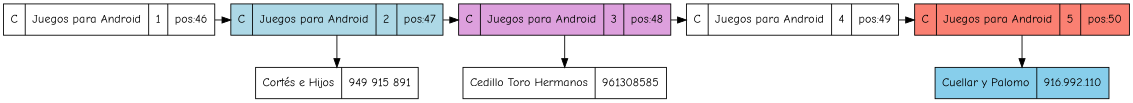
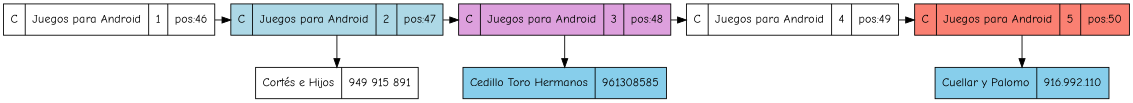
  digraph {
    splines=ortho
    fontname="Comic Neue"
    node [shape=record style=filled fillcolor=white fontname="Comic Neue"]
    edge [fontname="Comic Neue"]
    n1 [label="C|Juegos para Android|1|pos:46"]
    n2 [label="C|Juegos para Android|2|pos:47" fillcolor=lightblue]
    n3 [label="C|Juegos para Android|3|pos:48" fillcolor=plum]
    n4 [label="C|Juegos para Android|4|pos:49"]
    n5 [label="C|Juegos para Android|5|pos:50" fillcolor=salmon]
    n6 [label="Cortés e Hijos|949 915 891"]
-   n7 [label="Cedillo Toro Hermanos|961308585"]
+   n7 [label="Cedillo Toro Hermanos|961308585" fillcolor=skyblue]
    n8 [label="Cuellar y Palomo|916.992.110" fillcolor=skyblue]
    subgraph sub_1 {
      rank=same
      n1
      n2
      n3
      n4
      n5
    }
    n1 -> n2
    n2 -> n3
    n2 -> n6
    n3 -> n4
    n3 -> n7
    n4 -> n5
    n5 -> n8
  }
